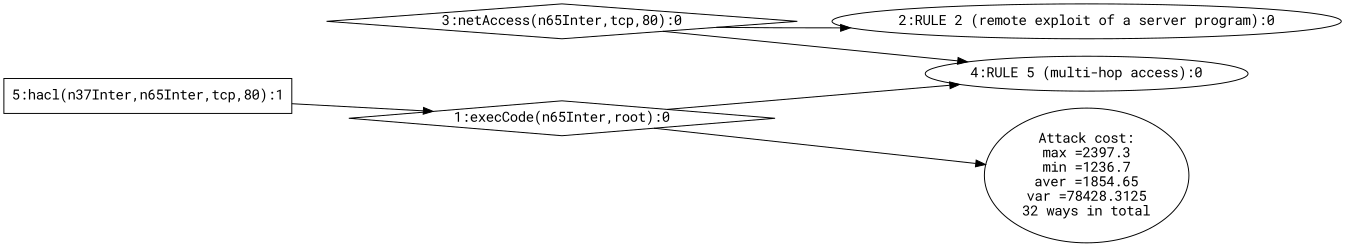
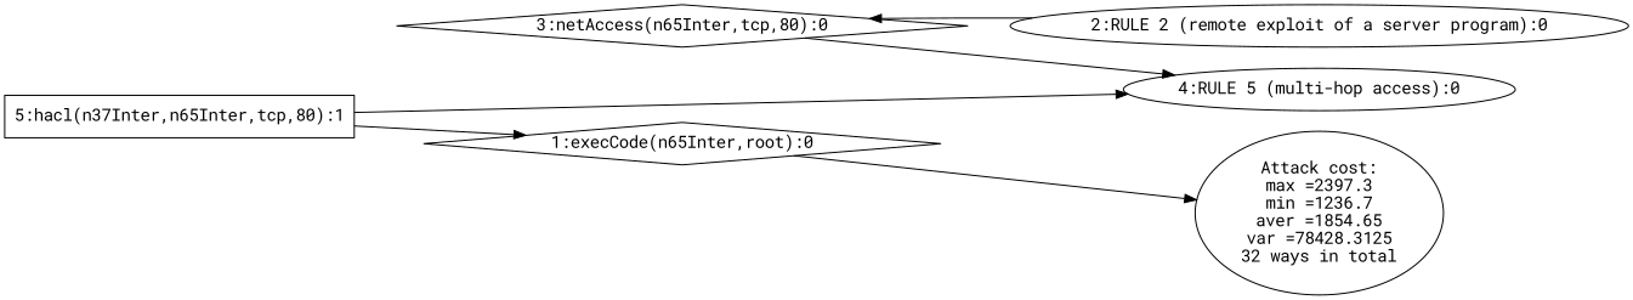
  digraph {
    fontname="Roboto Mono"
    rankdir=LR
    node [fontname="Roboto Mono" shape=ellipse]
    edge [fontname="Roboto Mono"]
    n1 [label="Attack cost:\nmax =2397.3\nmin =1236.7\naver =1854.65\nvar =78428.3125\n32 ways in total"]
    n2 [label="1:execCode(n65Inter,root):0" shape=diamond]
    n3 [label="2:RULE 2 (remote exploit of a server program):0"]
    n4 [label="3:netAccess(n65Inter,tcp,80):0" shape=diamond]
    n5 [label="4:RULE 5 (multi-hop access):0"]
    n6 [label="5:hacl(n37Inter,n65Inter,tcp,80):1" shape=box]
    n2 -> n1
-   n4 -> n3
+   n3 -> n4
    n4 -> n5
    n6 -> n2
-   n2 -> n5
+   n6 -> n5
  }
